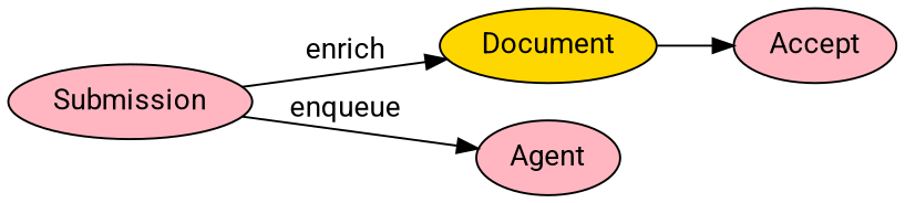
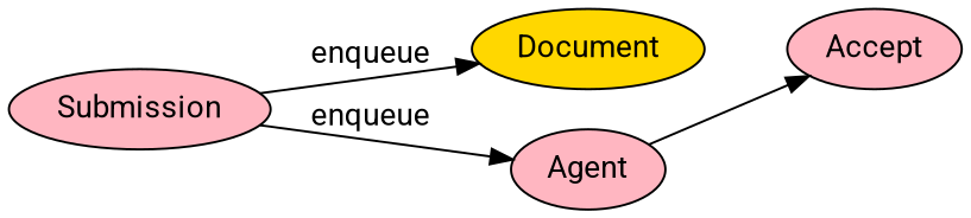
  digraph {
    fontname=Roboto
    rankdir=LR
    splines=true
    node [fillcolor=lightpink fontname=Roboto style=filled]
    edge [fontname=Roboto]
    n1 [label=Submission]
    n2 [fillcolor=gold label=Document]
    n3 [label=Agent]
    n4 [label=Accept]
    n5 [label=Reject style=invis fillcolor=""]
-   n1 -> n2 [label=enrich]
+   n1 -> n2 [label=enqueue]
    n1 -> n3 [label=enqueue]
-   n2 -> n4
+   n3 -> n4
    n3 -> n5 [style=invis]
  }
